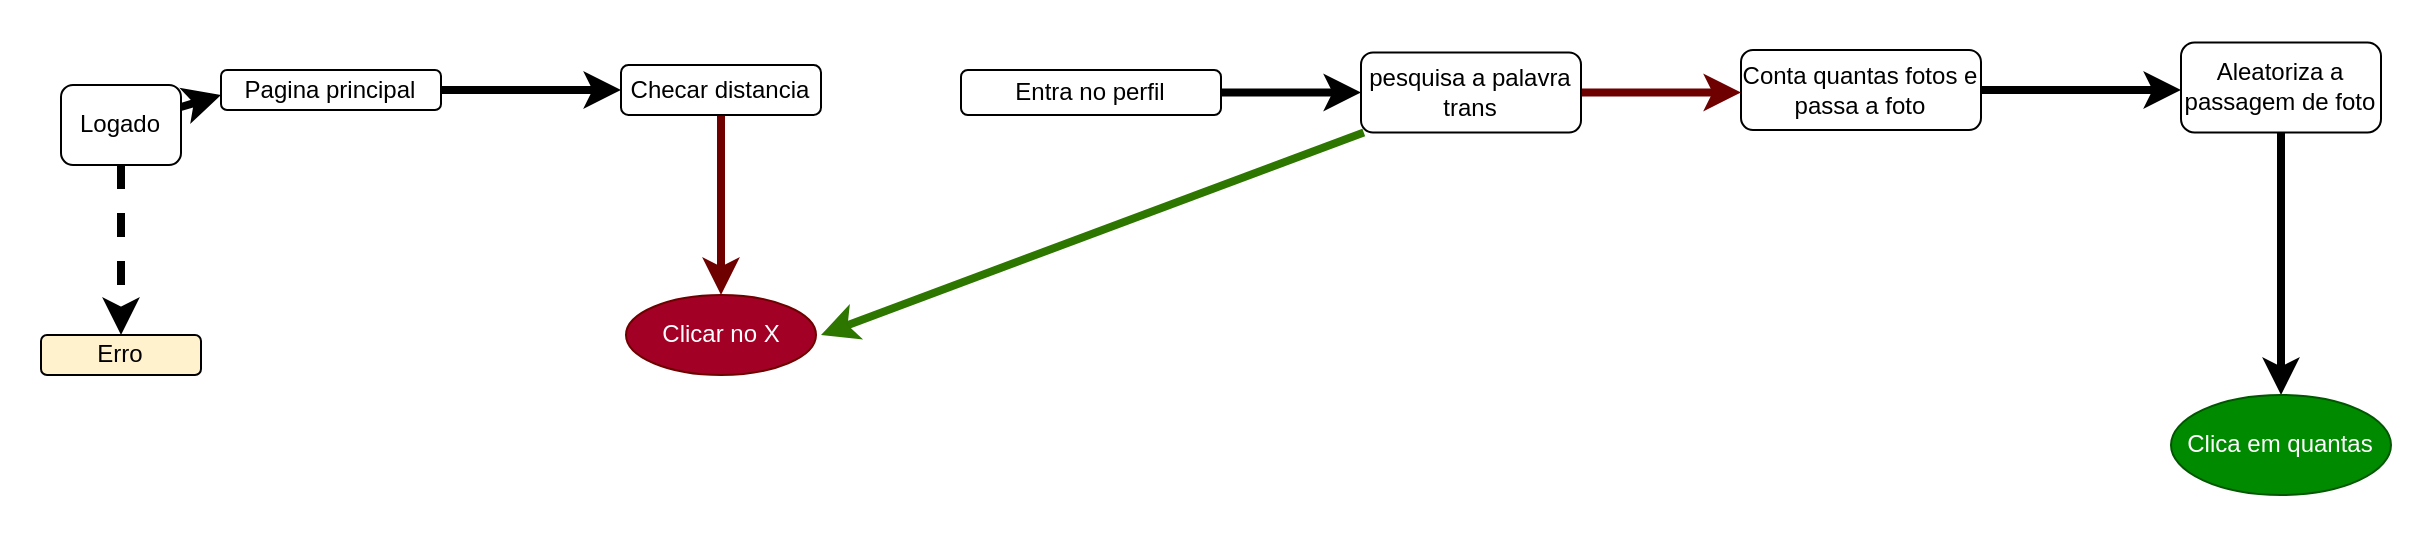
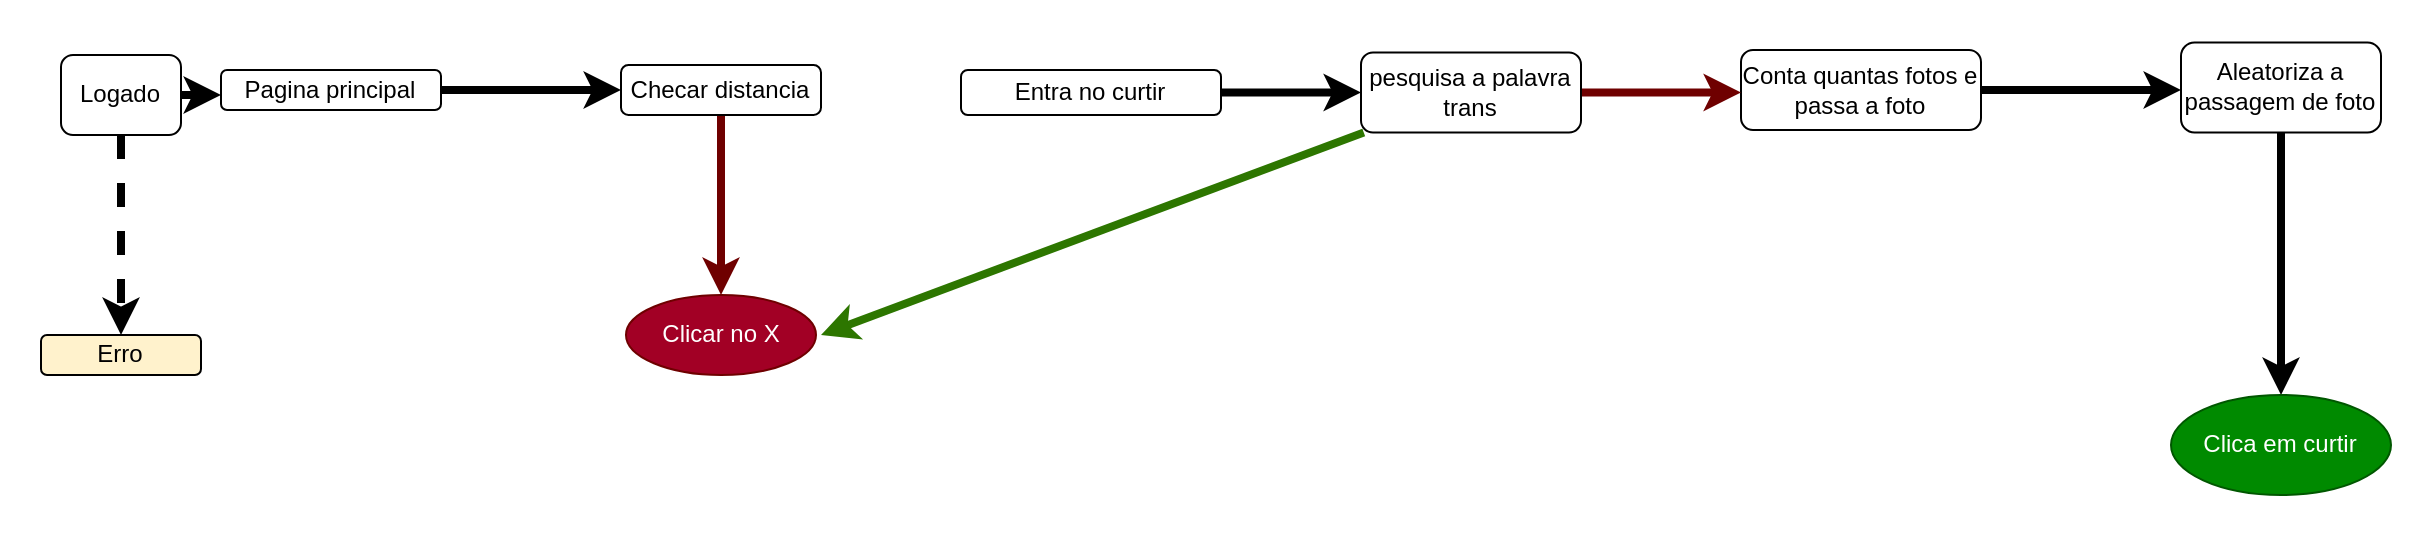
  <mxCell id="0" />
  <mxCell id="1" parent="0" />
  <mxCell id="2" style="edgeStyle=none;html=1;entryX=0;entryY=0.625;entryDx=0;entryDy=0;strokeWidth=4;entryPerimeter=0;" edge="1" parent="1" source="4" target="6"><mxGeometry relative="1" as="geometry" /></mxCell>
  <mxCell id="3" style="edgeStyle=none;html=1;entryX=0.5;entryY=0;entryDx=0;entryDy=0;strokeWidth=4;dashed=1;" edge="1" parent="1" source="4" target="7"><mxGeometry relative="1" as="geometry" /></mxCell>
- <mxCell id="4" value="Logado" style="rounded=1;whiteSpace=wrap;html=1;" parent="1" vertex="1"><mxGeometry x="30" y="42" width="60" height="40" as="geometry" /></mxCell>
+ <mxCell id="4" value="Logado" style="rounded=1;whiteSpace=wrap;html=1;" parent="1" vertex="1"><mxGeometry y="27" width="60" height="40" as="geometry" x="30" /></mxCell>
  <mxCell id="5" style="edgeStyle=none;html=1;entryX=0;entryY=0.5;entryDx=0;entryDy=0;strokeWidth=4;" edge="1" parent="1" source="6" target="9"><mxGeometry relative="1" as="geometry" /></mxCell>
  <mxCell id="6" value="Pagina principal" style="rounded=1;whiteSpace=wrap;html=1;" vertex="1" parent="1"><mxGeometry x="110" y="34.5" width="110" height="20" as="geometry" /></mxCell>
  <mxCell id="7" value="Erro" style="rounded=1;whiteSpace=wrap;html=1;fillColor=#fff2cc;" vertex="1" parent="1"><mxGeometry x="20" y="167" width="80" height="20" as="geometry" /></mxCell>
  <mxCell id="8" style="edgeStyle=none;html=1;strokeWidth=4;fillColor=#a20025;strokeColor=#6F0000;" edge="1" parent="1" source="9"><mxGeometry relative="1" as="geometry"><mxPoint x="360" y="147" as="targetPoint" /></mxGeometry></mxCell>
  <mxCell id="9" value="Checar distancia" style="rounded=1;whiteSpace=wrap;html=1;" vertex="1" parent="1"><mxGeometry x="310" y="32" width="100" height="25" as="geometry" /></mxCell>
  <mxCell id="10" style="edgeStyle=none;html=1;strokeWidth=4;" edge="1" parent="1" source="11"><mxGeometry relative="1" as="geometry"><mxPoint x="680" y="45.75" as="targetPoint" /></mxGeometry></mxCell>
- <mxCell id="11" value="Entra no perfil" style="rounded=1;whiteSpace=wrap;html=1;" vertex="1" parent="1"><mxGeometry x="480" y="34.5" width="130" height="22.5" as="geometry" /></mxCell>
+ <mxCell id="11" value="Entra no curtir" style="rounded=1;whiteSpace=wrap;html=1;" vertex="1" parent="1"><mxGeometry x="480" y="34.5" width="130" height="22.5" as="geometry" /></mxCell>
  <mxCell id="12" value="Clicar no X" style="ellipse;whiteSpace=wrap;html=1;fillColor=#a20025;fontColor=#ffffff;strokeColor=#6F0000;" vertex="1" parent="1"><mxGeometry x="312.5" y="147" width="95" height="40" as="geometry" /></mxCell>
  <mxCell id="13" style="edgeStyle=none;html=1;strokeWidth=4;" edge="1" parent="1" source="14"><mxGeometry relative="1" as="geometry"><mxPoint x="1090" y="44.5" as="targetPoint" /></mxGeometry></mxCell>
  <mxCell id="14" value="Conta quantas fotos e passa a foto" style="rounded=1;whiteSpace=wrap;html=1;" vertex="1" parent="1"><mxGeometry x="870" y="24.5" width="120" height="40" as="geometry" /></mxCell>
  <mxCell id="15" style="edgeStyle=none;html=1;entryX=0.5;entryY=0;entryDx=0;entryDy=0;strokeWidth=4;" edge="1" parent="1" source="16"><mxGeometry relative="1" as="geometry"><mxPoint x="1140" y="197" as="targetPoint" /></mxGeometry></mxCell>
  <mxCell id="16" value="Aleatoriza a passagem de foto" style="rounded=1;whiteSpace=wrap;html=1;" vertex="1" parent="1"><mxGeometry x="1090" y="20.75" width="100" height="45" as="geometry" /></mxCell>
  <mxCell id="17" style="edgeStyle=none;html=1;strokeWidth=4;fillColor=#60a917;strokeColor=#2D7600;" edge="1" parent="1" source="19"><mxGeometry relative="1" as="geometry"><mxPoint x="410" y="167" as="targetPoint" /></mxGeometry></mxCell>
  <mxCell id="18" style="edgeStyle=none;html=1;strokeWidth=4;fillColor=#a20025;strokeColor=#6F0000;" edge="1" parent="1" source="19"><mxGeometry relative="1" as="geometry"><mxPoint x="870" y="45.75" as="targetPoint" /></mxGeometry></mxCell>
  <mxCell id="19" value="pesquisa a palavra trans" style="rounded=1;whiteSpace=wrap;html=1;" vertex="1" parent="1"><mxGeometry x="680" y="25.75" width="110" height="40" as="geometry" /></mxCell>
- <mxCell id="20" value="Clica em quantas" style="ellipse;whiteSpace=wrap;html=1;fillColor=#008a00;fontColor=#ffffff;strokeColor=#005700;" vertex="1" parent="1"><mxGeometry x="1085" y="197" width="110" height="50" as="geometry" /></mxCell>
+ <mxCell id="20" value="Clica em curtir" style="ellipse;whiteSpace=wrap;html=1;fillColor=#008a00;fontColor=#ffffff;strokeColor=#005700;" vertex="1" parent="1"><mxGeometry x="1085" y="197" width="110" height="50" as="geometry" /></mxCell>
